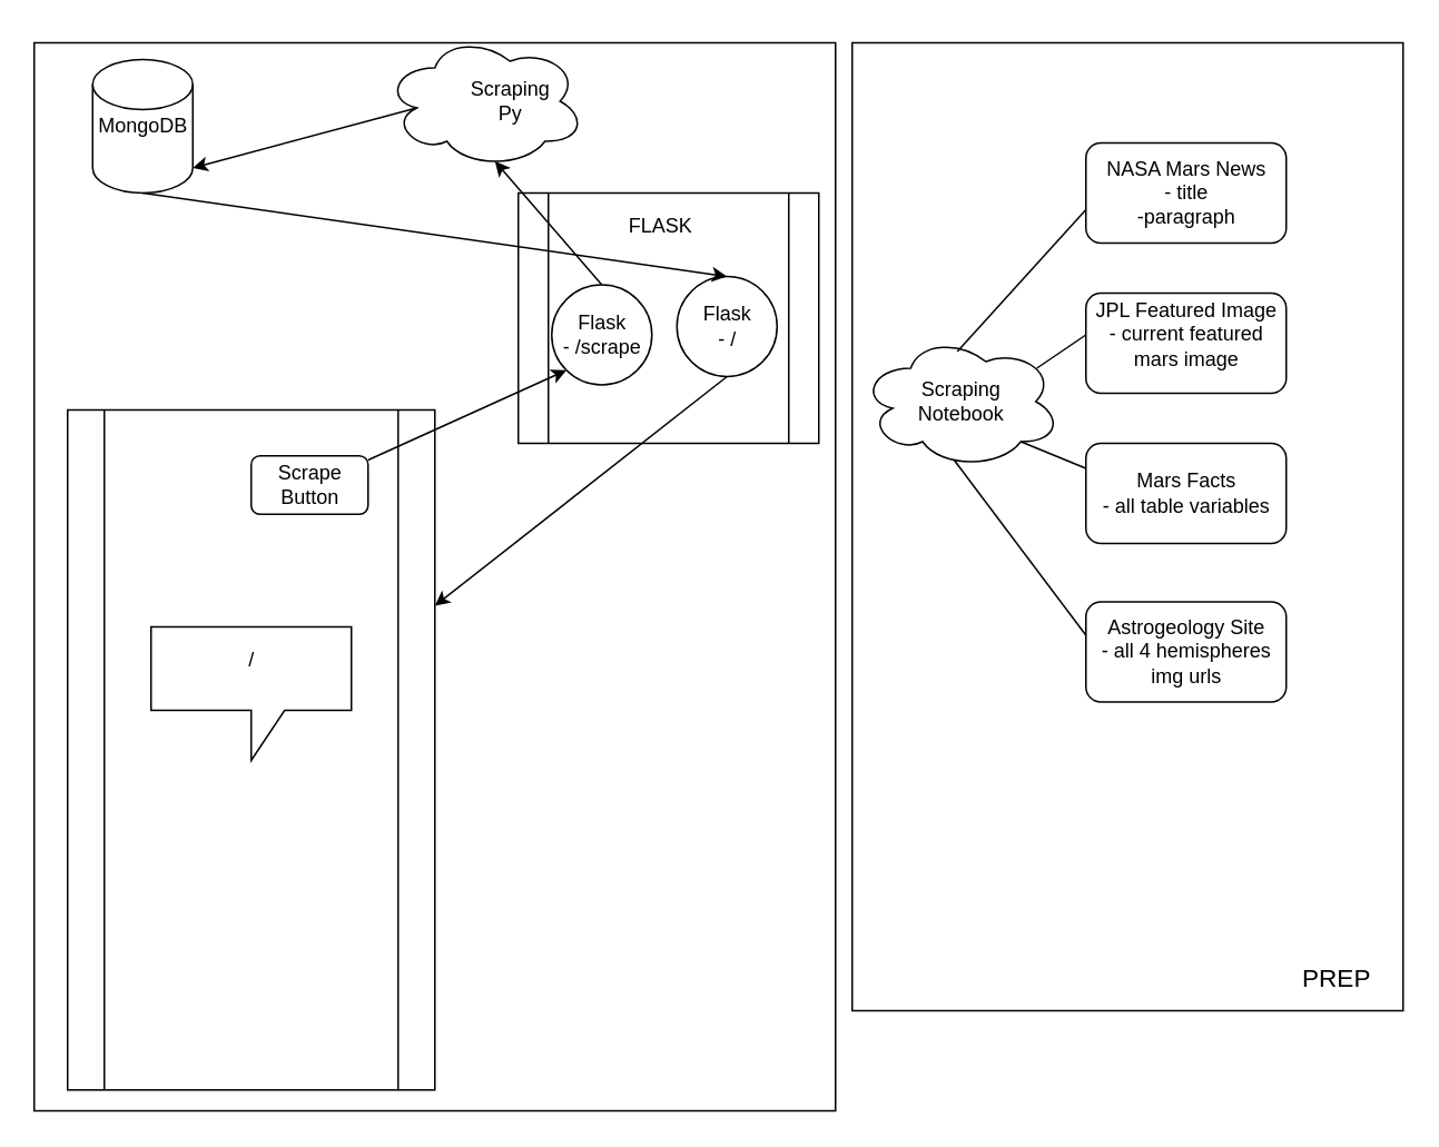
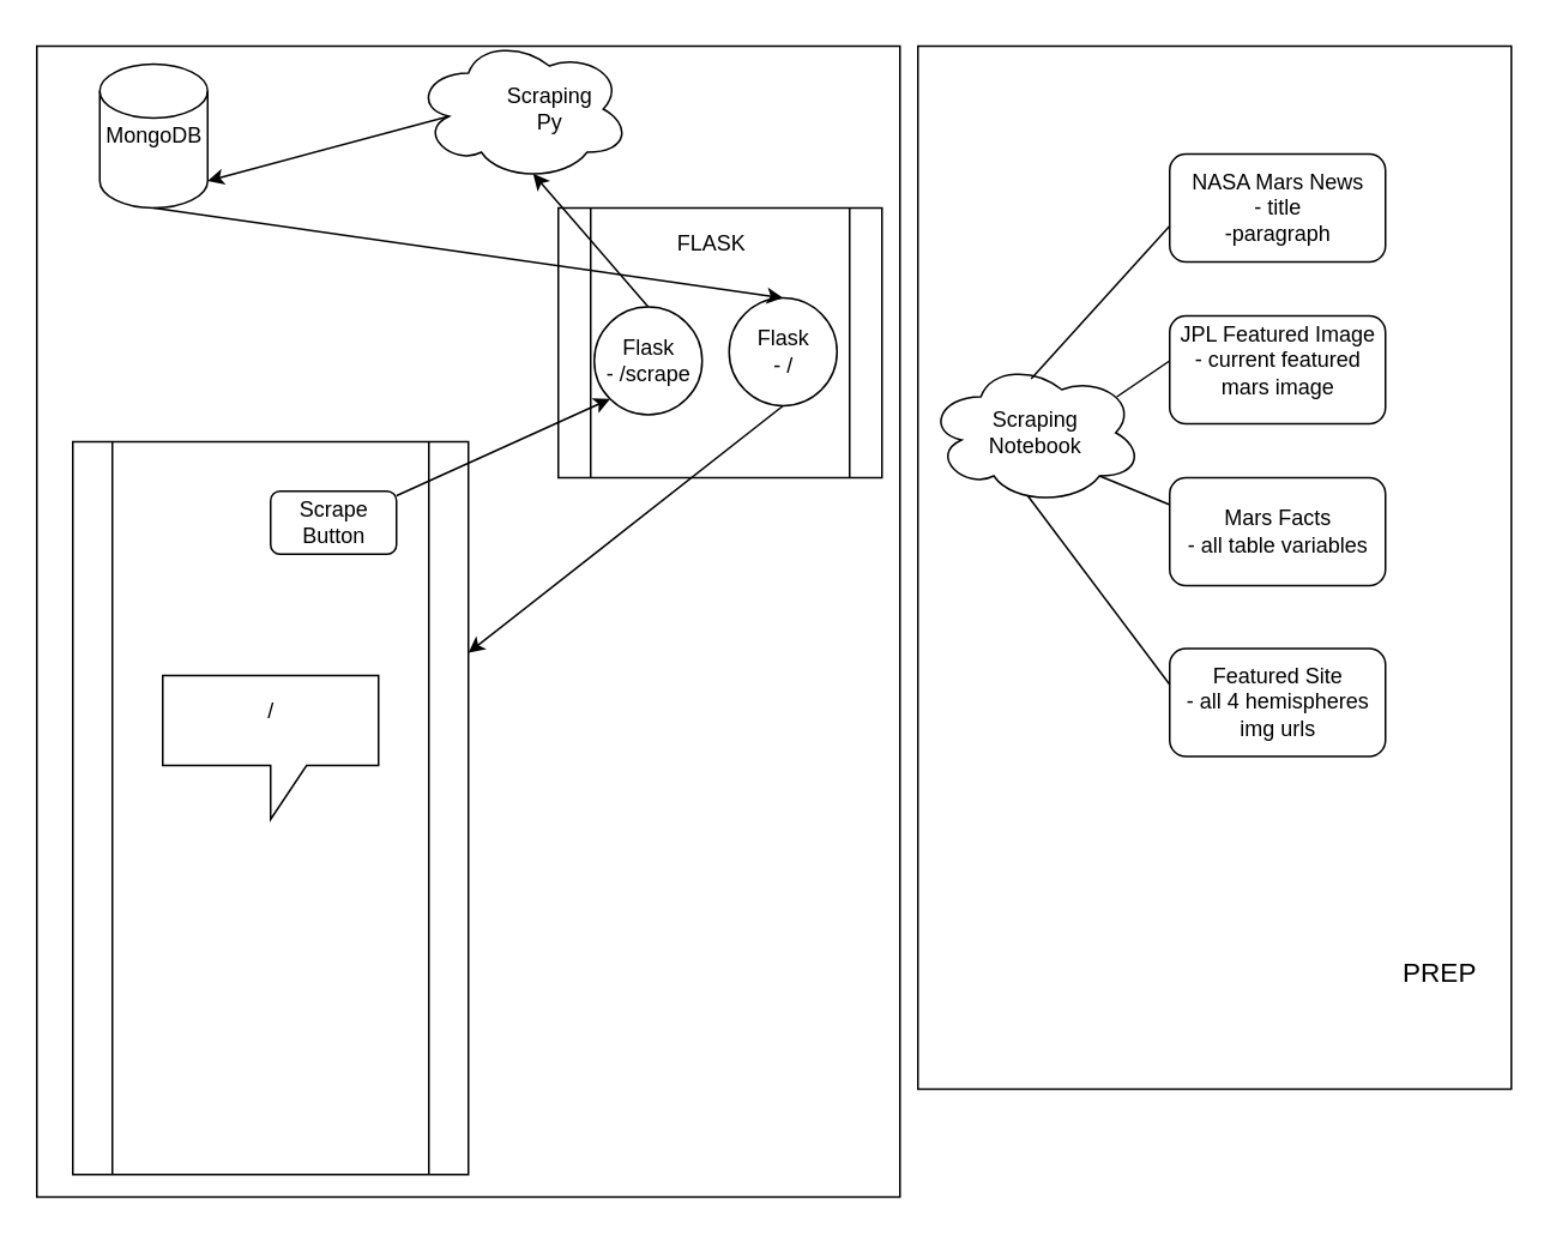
  <mxCell id="0" />
  <mxCell id="1" parent="0" />
  <mxCell id="2" value="" style="rounded=0;whiteSpace=wrap;html=1;" vertex="1" parent="1"><mxGeometry x="20" y="25" width="480" height="640" as="geometry" /></mxCell>
  <mxCell id="3" value="" style="rounded=0;whiteSpace=wrap;html=1;" vertex="1" parent="1"><mxGeometry x="510" y="25" width="330" height="580" as="geometry" /></mxCell>
  <mxCell id="4" value="" style="rounded=1;whiteSpace=wrap;html=1;" vertex="1" parent="1"><mxGeometry x="650" y="85" width="120" height="60" as="geometry" /></mxCell>
  <mxCell id="5" value="NASA Mars News&lt;br&gt;- title&lt;br&gt;-paragraph" style="text;html=1;resizable=0;autosize=1;align=center;verticalAlign=middle;points=[];fillColor=none;strokeColor=none;rounded=0;" vertex="1" parent="1"><mxGeometry x="655" y="90" width="110" height="50" as="geometry" /></mxCell>
  <mxCell id="6" value="" style="rounded=1;whiteSpace=wrap;html=1;" vertex="1" parent="1"><mxGeometry x="650" y="175" width="120" height="60" as="geometry" /></mxCell>
  <mxCell id="7" value="JPL Featured Image&lt;br&gt;- current featured&lt;br&gt;mars image" style="text;html=1;resizable=0;autosize=1;align=center;verticalAlign=middle;points=[];fillColor=none;strokeColor=none;rounded=0;" vertex="1" parent="1"><mxGeometry x="650" y="175" width="120" height="50" as="geometry" /></mxCell>
  <mxCell id="8" value="" style="rounded=1;whiteSpace=wrap;html=1;" vertex="1" parent="1"><mxGeometry x="650" y="265" width="120" height="60" as="geometry" /></mxCell>
  <mxCell id="9" value="Mars Facts&lt;br&gt;- all table variables" style="text;html=1;resizable=0;autosize=1;align=center;verticalAlign=middle;points=[];fillColor=none;strokeColor=none;rounded=0;" vertex="1" parent="1"><mxGeometry x="650" y="280" width="120" height="30" as="geometry" /></mxCell>
  <mxCell id="10" value="" style="rounded=1;whiteSpace=wrap;html=1;" vertex="1" parent="1"><mxGeometry x="650" y="360" width="120" height="60" as="geometry" /></mxCell>
- <mxCell id="11" value="Astrogeology Site&lt;br&gt;- all 4 hemispheres&lt;br&gt;img urls" style="text;html=1;resizable=0;autosize=1;align=center;verticalAlign=middle;points=[];fillColor=none;strokeColor=none;rounded=0;" vertex="1" parent="1"><mxGeometry x="650" y="365" width="120" height="50" as="geometry" /></mxCell>
+ <mxCell id="11" value="Featured Site&lt;br&gt;- all 4 hemispheres&lt;br&gt;img urls" style="text;html=1;resizable=0;autosize=1;align=center;verticalAlign=middle;points=[];fillColor=none;strokeColor=none;rounded=0;" vertex="1" parent="1"><mxGeometry x="650" y="365" width="120" height="50" as="geometry" /></mxCell>
  <mxCell id="12" value="" style="ellipse;shape=cloud;whiteSpace=wrap;html=1;" vertex="1" parent="1"><mxGeometry x="515" y="200" width="120" height="80" as="geometry" /></mxCell>
  <mxCell id="13" value="Scraping&lt;br&gt;Notebook" style="text;html=1;resizable=0;autosize=1;align=center;verticalAlign=middle;points=[];fillColor=none;strokeColor=none;rounded=0;" vertex="1" parent="1"><mxGeometry x="540" y="225" width="70" height="30" as="geometry" /></mxCell>
  <mxCell id="14" value="" style="endArrow=none;html=1;exitX=0.483;exitY=0.125;exitDx=0;exitDy=0;exitPerimeter=0;" edge="1" parent="1" source="12"><mxGeometry width="50" height="50" relative="1" as="geometry"><mxPoint x="600" y="175" as="sourcePoint" /><mxPoint x="650" y="125" as="targetPoint" /></mxGeometry></mxCell>
  <mxCell id="15" value="" style="endArrow=none;html=1;exitX=0.467;exitY=0.938;exitDx=0;exitDy=0;exitPerimeter=0;" edge="1" parent="1" source="12"><mxGeometry width="50" height="50" relative="1" as="geometry"><mxPoint x="620" y="310" as="sourcePoint" /><mxPoint x="650" y="380" as="targetPoint" /></mxGeometry></mxCell>
  <mxCell id="16" value="" style="endArrow=none;html=1;exitX=0.88;exitY=0.25;exitDx=0;exitDy=0;exitPerimeter=0;" edge="1" parent="1" source="12"><mxGeometry width="50" height="50" relative="1" as="geometry"><mxPoint x="600" y="250" as="sourcePoint" /><mxPoint x="650" y="200" as="targetPoint" /></mxGeometry></mxCell>
  <mxCell id="17" value="" style="endArrow=none;html=1;exitX=0.8;exitY=0.8;exitDx=0;exitDy=0;exitPerimeter=0;" edge="1" parent="1" source="12"><mxGeometry width="50" height="50" relative="1" as="geometry"><mxPoint x="600" y="330" as="sourcePoint" /><mxPoint x="650" y="280" as="targetPoint" /></mxGeometry></mxCell>
  <mxCell id="18" value="" style="shape=cylinder3;whiteSpace=wrap;html=1;boundedLbl=1;backgroundOutline=1;size=15;" vertex="1" parent="1"><mxGeometry x="55" y="35" width="60" height="80" as="geometry" /></mxCell>
  <mxCell id="19" value="MongoDB" style="text;html=1;resizable=0;autosize=1;align=center;verticalAlign=middle;points=[];fillColor=none;strokeColor=none;rounded=0;" vertex="1" parent="1"><mxGeometry x="50" y="65" width="70" height="20" as="geometry" /></mxCell>
  <mxCell id="20" value="" style="shape=process;whiteSpace=wrap;html=1;backgroundOutline=1;" vertex="1" parent="1"><mxGeometry x="40" y="245" width="220" height="407.5" as="geometry" /></mxCell>
  <mxCell id="21" value="" style="ellipse;shape=cloud;whiteSpace=wrap;html=1;" vertex="1" parent="1"><mxGeometry x="230" y="20" width="120" height="80" as="geometry" /></mxCell>
  <mxCell id="22" value="" style="rounded=1;whiteSpace=wrap;html=1;" vertex="1" parent="1"><mxGeometry x="150" y="272.5" width="70" height="35" as="geometry" /></mxCell>
  <mxCell id="23" value="Scrape&lt;br&gt;Button" style="text;html=1;resizable=0;autosize=1;align=center;verticalAlign=middle;points=[];fillColor=none;strokeColor=none;rounded=0;" vertex="1" parent="1"><mxGeometry x="160" y="275" width="50" height="30" as="geometry" /></mxCell>
  <mxCell id="24" value="Scraping&lt;br&gt;Py" style="text;html=1;resizable=0;autosize=1;align=center;verticalAlign=middle;points=[];fillColor=none;strokeColor=none;rounded=0;" vertex="1" parent="1"><mxGeometry x="275" y="45" width="60" height="30" as="geometry" /></mxCell>
  <mxCell id="25" value="" style="shape=process;whiteSpace=wrap;html=1;backgroundOutline=1;" vertex="1" parent="1"><mxGeometry x="310" y="115" width="180" height="150" as="geometry" /></mxCell>
  <mxCell id="26" value="FLASK" style="text;html=1;resizable=0;autosize=1;align=center;verticalAlign=middle;points=[];fillColor=none;strokeColor=none;rounded=0;" vertex="1" parent="1"><mxGeometry x="370" y="125" width="50" height="20" as="geometry" /></mxCell>
  <mxCell id="27" value="" style="ellipse;whiteSpace=wrap;html=1;aspect=fixed;" vertex="1" parent="1"><mxGeometry x="330" y="170" width="60" height="60" as="geometry" /></mxCell>
  <mxCell id="28" value="Flask&lt;br&gt;- /scrape" style="text;html=1;resizable=0;autosize=1;align=center;verticalAlign=middle;points=[];fillColor=none;strokeColor=none;rounded=0;" vertex="1" parent="1"><mxGeometry x="330" y="185" width="60" height="30" as="geometry" /></mxCell>
  <mxCell id="29" value="" style="ellipse;whiteSpace=wrap;html=1;aspect=fixed;" vertex="1" parent="1"><mxGeometry x="405" y="165" width="60" height="60" as="geometry" /></mxCell>
  <mxCell id="30" value="Flask&lt;br&gt;- /" style="text;html=1;resizable=0;autosize=1;align=center;verticalAlign=middle;points=[];fillColor=none;strokeColor=none;rounded=0;" vertex="1" parent="1"><mxGeometry x="415" y="180" width="40" height="30" as="geometry" /></mxCell>
  <mxCell id="31" value="" style="endArrow=classic;html=1;exitX=0.5;exitY=1;exitDx=0;exitDy=0;" edge="1" parent="1" source="29" target="20"><mxGeometry width="50" height="50" relative="1" as="geometry"><mxPoint x="410" y="315" as="sourcePoint" /><mxPoint x="460" y="265" as="targetPoint" /></mxGeometry></mxCell>
  <mxCell id="32" value="" style="shape=callout;whiteSpace=wrap;html=1;perimeter=calloutPerimeter;" vertex="1" parent="1"><mxGeometry x="90" y="375" width="120" height="80" as="geometry" /></mxCell>
  <mxCell id="33" value="/" style="text;html=1;resizable=0;autosize=1;align=center;verticalAlign=middle;points=[];fillColor=none;strokeColor=none;rounded=0;" vertex="1" parent="1"><mxGeometry x="140" y="385" width="20" height="20" as="geometry" /></mxCell>
- <mxCell id="34" value="&lt;font style=&quot;font-size: 15px&quot;&gt;PREP&lt;/font&gt;" style="text;html=1;resizable=0;autosize=1;align=center;verticalAlign=middle;points=[];fillColor=none;strokeColor=none;rounded=0;" vertex="1" parent="1"><mxGeometry x="770" y="575" width="60" height="20" as="geometry" /></mxCell>
+ <mxCell id="34" value="&lt;font style=&quot;font-size: 15px&quot;&gt;PREP&lt;/font&gt;" style="text;html=1;resizable=0;autosize=1;align=center;verticalAlign=middle;points=[];fillColor=none;strokeColor=none;rounded=0;" vertex="1" parent="1"><mxGeometry x="770" y="530" width="60" height="20" as="geometry" /></mxCell>
  <mxCell id="35" value="" style="endArrow=classic;html=1;exitX=0.5;exitY=1;exitDx=0;exitDy=0;exitPerimeter=0;entryX=0.5;entryY=0;entryDx=0;entryDy=0;" edge="1" parent="1" source="18" target="29"><mxGeometry width="50" height="50" relative="1" as="geometry"><mxPoint x="140" y="190" as="sourcePoint" /><mxPoint x="190" y="140" as="targetPoint" /></mxGeometry></mxCell>
  <mxCell id="36" value="" style="endArrow=classic;html=1;entryX=0;entryY=1;entryDx=0;entryDy=0;" edge="1" parent="1" target="27"><mxGeometry width="50" height="50" relative="1" as="geometry"><mxPoint x="220" y="275" as="sourcePoint" /><mxPoint x="270" y="225" as="targetPoint" /></mxGeometry></mxCell>
  <mxCell id="37" value="" style="endArrow=classic;html=1;exitX=0.5;exitY=0;exitDx=0;exitDy=0;entryX=0.55;entryY=0.95;entryDx=0;entryDy=0;entryPerimeter=0;" edge="1" parent="1" source="27" target="21"><mxGeometry width="50" height="50" relative="1" as="geometry"><mxPoint x="250" y="200" as="sourcePoint" /><mxPoint x="300" y="150" as="targetPoint" /></mxGeometry></mxCell>
  <mxCell id="38" value="" style="endArrow=classic;html=1;exitX=0.16;exitY=0.55;exitDx=0;exitDy=0;exitPerimeter=0;entryX=1;entryY=1;entryDx=0;entryDy=-15;entryPerimeter=0;" edge="1" parent="1" source="21" target="18"><mxGeometry width="50" height="50" relative="1" as="geometry"><mxPoint x="150" y="105" as="sourcePoint" /><mxPoint x="200" y="55" as="targetPoint" /></mxGeometry></mxCell>
